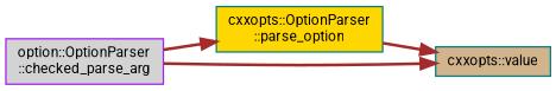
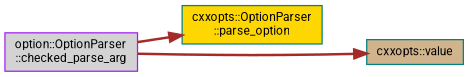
  digraph {
    fontname=Roboto
    rankdir=LR
    node [color=teal fontname=Roboto fontsize=10 shape=record style=filled]
    edge [color=brown fontname=Roboto fontsize=10 labelfontname=Helvetica labelfontsize=10 style=bold]
    n1 [color=purple fillcolor=lightgrey fontcolor=black height=0.2 label="option::OptionParser\l::checked_parse_arg" width=0.4]
    n2 [fillcolor=gold height=0.2 label="cxxopts::OptionParser\l::parse_option" width=0.4]
    n3 [fillcolor=tan height=0.2 label="cxxopts::value" width=0.4]
    n1 -> n2
    n1 -> n3
-   n2 -> n3
  }
